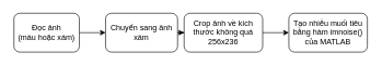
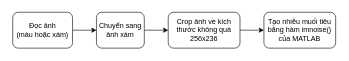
  <mxCell id="0" />
  <mxCell id="1" parent="0" />
  <mxCell id="2" value="" style="edgeStyle=orthogonalEdgeStyle;rounded=0;orthogonalLoop=1;jettySize=auto;html=1;" edge="1" parent="1" source="3" target="7"><mxGeometry relative="1" as="geometry" /></mxCell>
- <mxCell id="3" value="Chuyển sang ảnh xám" style="rounded=1;whiteSpace=wrap;html=1;fontSize=12;glass=0;strokeWidth=1;shadow=0;" parent="1" vertex="1"><mxGeometry x="160" y="20" width="110" height="60" as="geometry" /></mxCell>
+ <mxCell id="3" value="Chuyển sang ảnh xám" style="rounded=1;whiteSpace=wrap;html=1;fontSize=12;glass=0;strokeWidth=1;shadow=0;" parent="1" vertex="1"><mxGeometry x="160" width="80" height="60" as="geometry" y="20" /></mxCell>
  <mxCell id="4" value="" style="edgeStyle=orthogonalEdgeStyle;rounded=0;orthogonalLoop=1;jettySize=auto;html=1;" edge="1" parent="1" source="5" target="3"><mxGeometry relative="1" as="geometry" /></mxCell>
  <mxCell id="5" value="Đọc ảnh &lt;br&gt;(màu hoặc xám)" style="rounded=1;whiteSpace=wrap;html=1;fontSize=12;glass=0;strokeWidth=1;shadow=0;" vertex="1" parent="1"><mxGeometry width="100" height="60" as="geometry" x="20" y="20" /></mxCell>
  <mxCell id="6" value="" style="edgeStyle=orthogonalEdgeStyle;rounded=0;orthogonalLoop=1;jettySize=auto;html=1;" edge="1" parent="1" source="7" target="8"><mxGeometry relative="1" as="geometry" /></mxCell>
  <mxCell id="7" value="Crop ảnh về kích thước không quá 256x236" style="rounded=1;whiteSpace=wrap;html=1;fontSize=12;glass=0;strokeWidth=1;shadow=0;" vertex="1" parent="1"><mxGeometry x="280" width="120" height="60" as="geometry" y="20" /></mxCell>
  <mxCell id="8" value="Tạo nhiễu muối tiêu bằng hàm imnoise() của MATLAB" style="rounded=1;whiteSpace=wrap;html=1;fontSize=12;glass=0;strokeWidth=1;shadow=0;" vertex="1" parent="1"><mxGeometry x="440" width="120" height="60" as="geometry" y="20" /></mxCell>
